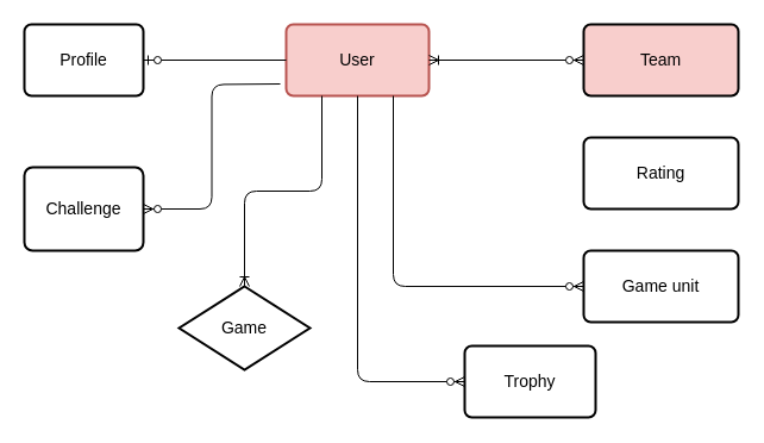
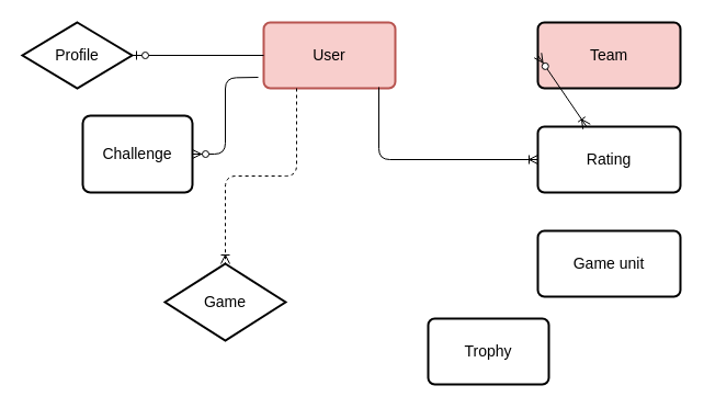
  <mxCell id="0" />
  <mxCell id="1" parent="0" />
  <mxCell id="2" value="User" style="strokeWidth=2;rounded=1;arcSize=10;whiteSpace=wrap;html=1;align=center;fontSize=14;fillColor=#f8cecc;strokeColor=#b85450;" vertex="1" parent="1"><mxGeometry x="240" y="20" width="120" height="60" as="geometry" /></mxCell>
  <mxCell id="3" value="Team" style="strokeWidth=2;rounded=1;arcSize=10;whiteSpace=wrap;html=1;align=center;fontSize=14;fillColor=#f8cecc;" vertex="1" parent="1"><mxGeometry x="490" y="20" width="130" height="60" as="geometry" /></mxCell>
  <mxCell id="4" value="Rating" style="strokeWidth=2;rounded=1;arcSize=10;whiteSpace=wrap;html=1;align=center;fontSize=14;" vertex="1" parent="1"><mxGeometry x="490" y="115" width="130" height="60" as="geometry" /></mxCell>
  <mxCell id="5" value="Trophy" style="strokeWidth=2;rounded=1;arcSize=10;whiteSpace=wrap;html=1;align=center;fontSize=14;" vertex="1" parent="1"><mxGeometry x="390" y="290" width="110" height="60" as="geometry" /></mxCell>
  <mxCell id="6" value="Game unit" style="strokeWidth=2;rounded=1;arcSize=10;whiteSpace=wrap;html=1;align=center;fontSize=14;" vertex="1" parent="1"><mxGeometry x="490" y="210" width="130" height="60" as="geometry" /></mxCell>
- <mxCell id="7" value="Profile" style="strokeWidth=2;rounded=1;arcSize=10;whiteSpace=wrap;html=1;align=center;fontSize=14;autosize=1;" vertex="1" parent="1"><mxGeometry x="20" y="20" width="100" height="60" as="geometry" /></mxCell>
+ <mxCell id="7" value="Profile" style="rhombus;strokeWidth=2;arcSize=10;whiteSpace=wrap;html=1;align=center;fontSize=14;autosize=1;" vertex="1" parent="1"><mxGeometry x="20" y="20" width="100" height="60" as="geometry" /></mxCell>
  <mxCell id="8" value="Game" style="rhombus;strokeWidth=2;arcSize=10;whiteSpace=wrap;html=1;align=center;fontSize=14;" vertex="1" parent="1"><mxGeometry x="150" y="240" width="110" height="70" as="geometry" /></mxCell>
- <mxCell id="10" value="" style="edgeStyle=orthogonalEdgeStyle;fontSize=12;html=1;endArrow=ERzeroToMany;endFill=1;exitX=0.75;exitY=1;exitDx=0;exitDy=0;entryX=0;entryY=0.5;entryDx=0;entryDy=0;" edge="1" parent="1" source="2" target="6"><mxGeometry width="100" height="100" relative="1" as="geometry"><mxPoint x="270" y="260" as="sourcePoint" /><mxPoint x="370" y="160" as="targetPoint" /></mxGeometry></mxCell>
+ <mxCell id="9" value="" style="edgeStyle=orthogonalEdgeStyle;fontSize=12;html=1;endArrow=ERoneToMany;exitX=0.875;exitY=0.983;exitDx=0;exitDy=0;exitPerimeter=0;entryX=0;entryY=0.5;entryDx=0;entryDy=0;" edge="1" parent="1" source="2" target="4"><mxGeometry width="100" height="100" relative="1" as="geometry"><mxPoint x="310" y="220" as="sourcePoint" /><mxPoint x="410" y="120" as="targetPoint" /></mxGeometry></mxCell>
  <mxCell id="11" value="" style="fontSize=12;html=1;endArrow=ERzeroToOne;endFill=1;exitX=0;exitY=0.5;exitDx=0;exitDy=0;entryX=1;entryY=0.5;entryDx=0;entryDy=0;" edge="1" parent="1" source="2" target="7"><mxGeometry width="100" height="100" relative="1" as="geometry"><mxPoint x="100" y="130" as="sourcePoint" /><mxPoint x="200" y="30" as="targetPoint" /></mxGeometry></mxCell>
- <mxCell id="12" value="" style="edgeStyle=orthogonalEdgeStyle;fontSize=12;html=1;endArrow=ERoneToMany;exitX=0.25;exitY=1;exitDx=0;exitDy=0;entryX=0.5;entryY=0;entryDx=0;entryDy=0;" edge="1" parent="1" source="2" target="8"><mxGeometry width="100" height="100" relative="1" as="geometry"><mxPoint x="210" y="240" as="sourcePoint" /><mxPoint x="310" y="140" as="targetPoint" /></mxGeometry></mxCell>
- <mxCell id="13" value="" style="edgeStyle=orthogonalEdgeStyle;fontSize=12;html=1;endArrow=ERzeroToMany;endFill=1;entryX=0;entryY=0.5;entryDx=0;entryDy=0;exitX=0.5;exitY=1;exitDx=0;exitDy=0;" edge="1" parent="1" source="2" target="5"><mxGeometry width="100" height="100" relative="1" as="geometry"><mxPoint x="270" y="330" as="sourcePoint" /><mxPoint x="370" y="230" as="targetPoint" /></mxGeometry></mxCell>
- <mxCell id="14" value="" style="fontSize=12;html=1;endArrow=ERoneToMany;startArrow=ERzeroToMany;exitX=0;exitY=0.5;exitDx=0;exitDy=0;entryX=1;entryY=0.5;entryDx=0;entryDy=0;" edge="1" parent="1" source="3" target="2"><mxGeometry width="100" height="100" relative="1" as="geometry"><mxPoint x="380" y="130" as="sourcePoint" /><mxPoint x="480" y="30" as="targetPoint" /></mxGeometry></mxCell>
- <mxCell id="15" value="Challenge" style="strokeWidth=2;rounded=1;arcSize=10;whiteSpace=wrap;html=1;align=center;fontSize=14;" vertex="1" parent="1"><mxGeometry x="20" y="140" width="100" height="70" as="geometry" /></mxCell>
+ <mxCell id="12" value="" style="edgeStyle=orthogonalEdgeStyle;fontSize=12;html=1;endArrow=ERoneToMany;exitX=0.25;exitY=1;exitDx=0;exitDy=0;entryX=0.5;entryY=0;entryDx=0;entryDy=0;dashed=1;" edge="1" parent="1" source="2" target="8"><mxGeometry width="100" height="100" relative="1" as="geometry"><mxPoint x="210" y="240" as="sourcePoint" /><mxPoint x="310" y="140" as="targetPoint" /></mxGeometry></mxCell>
+ <mxCell id="14" value="" style="fontSize=12;html=1;endArrow=ERoneToMany;startArrow=ERzeroToMany;exitX=0;exitY=0.5;exitDx=0;exitDy=0;" edge="1" parent="1" source="3" target="4"><mxGeometry width="100" height="100" relative="1" as="geometry"><mxPoint x="380" y="130" as="sourcePoint" /><mxPoint x="480" y="30" as="targetPoint" /></mxGeometry></mxCell>
+ <mxCell id="15" value="Challenge" style="strokeWidth=2;rounded=1;arcSize=10;whiteSpace=wrap;html=1;align=center;fontSize=14;" vertex="1" parent="1"><mxGeometry x="75" y="105" width="100" height="70" as="geometry" /></mxCell>
  <mxCell id="16" value="" style="edgeStyle=orthogonalEdgeStyle;fontSize=12;html=1;endArrow=ERzeroToMany;endFill=1;entryX=1;entryY=0.5;entryDx=0;entryDy=0;" edge="1" parent="1" target="15"><mxGeometry width="100" height="100" relative="1" as="geometry"><mxPoint x="235" y="70" as="sourcePoint" /><mxPoint x="230" y="260" as="targetPoint" /></mxGeometry></mxCell>
